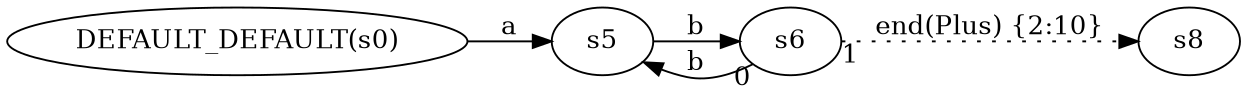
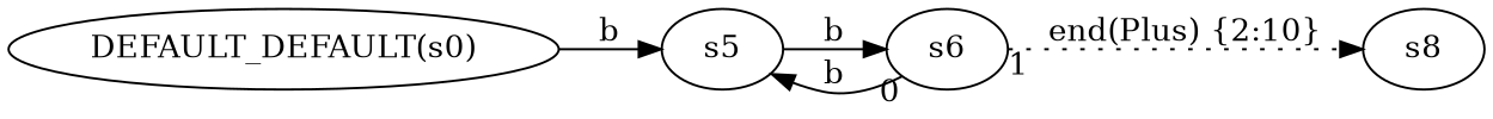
  digraph {
    rankdir=LR
    n1 [label="DEFAULT_DEFAULT(s0)"]
    s5
    s6
    s8
-   n1 -> s5 [label=a]
+   n1 -> s5 [label=b]
    s5 -> s6 [label=b]
    s6 -> s5 [label=b taillabel=0]
    s6 -> s8 [label="end(Plus) {2:10}" style=dotted taillabel=1]
  }
